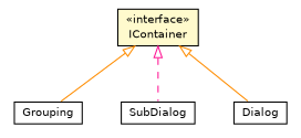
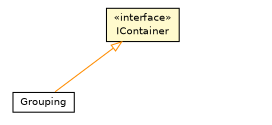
  digraph {
    nodesep=0.25
    ranksep=0.5
    node [fontcolor=black fontname=Helvetica fontsize=10.0 shape=plaintext]
    edge [arrowtail=empty color=darkorange dir=back fontname=Helvetica fontsize=10 headport=p labelfontname=Helvetica labelfontsize=10 style=solid tailport=p]
    n1 [label=<<table title="org.universAAL.support.utils.ui.IContainer" border="0" cellborder="1" cellspacing="0" cellpadding="2" port="p" bgcolor="lemonChiffon" href="./IContainer.html"> 		<tr><td><table border="0" cellspacing="0" cellpadding="1"> <tr><td align="center" balign="center"> &#171;interface&#187; </td></tr> <tr><td align="center" balign="center"> IContainer </td></tr> 		</table></td></tr> 		</table>>]
    n2 [label=<<table title="org.universAAL.support.utils.ui.Grouping" border="0" cellborder="1" cellspacing="0" cellpadding="2" port="p" href="./Grouping.html"> 		<tr><td><table border="0" cellspacing="0" cellpadding="1"> <tr><td align="center" balign="center"> Grouping </td></tr> 		</table></td></tr> 		</table>>]
-   n3 [label=<<table title="org.universAAL.support.utils.ui.low.SubDialog" border="0" cellborder="1" cellspacing="0" cellpadding="2" port="p" href="./low/SubDialog.html"> 		<tr><td><table border="0" cellspacing="0" cellpadding="1"> <tr><td align="center" balign="center"> SubDialog </td></tr> 		</table></td></tr> 		</table>>]
-   n4 [label=<<table title="org.universAAL.support.utils.ui.low.Dialog" border="0" cellborder="1" cellspacing="0" cellpadding="2" port="p" href="./low/Dialog.html"> 		<tr><td><table border="0" cellspacing="0" cellpadding="1"> <tr><td align="center" balign="center"> Dialog </td></tr> 		</table></td></tr> 		</table>>]
    n1 -> n2
-   n1 -> n3 [color=deeppink style=dashed]
-   n1 -> n4
  }
